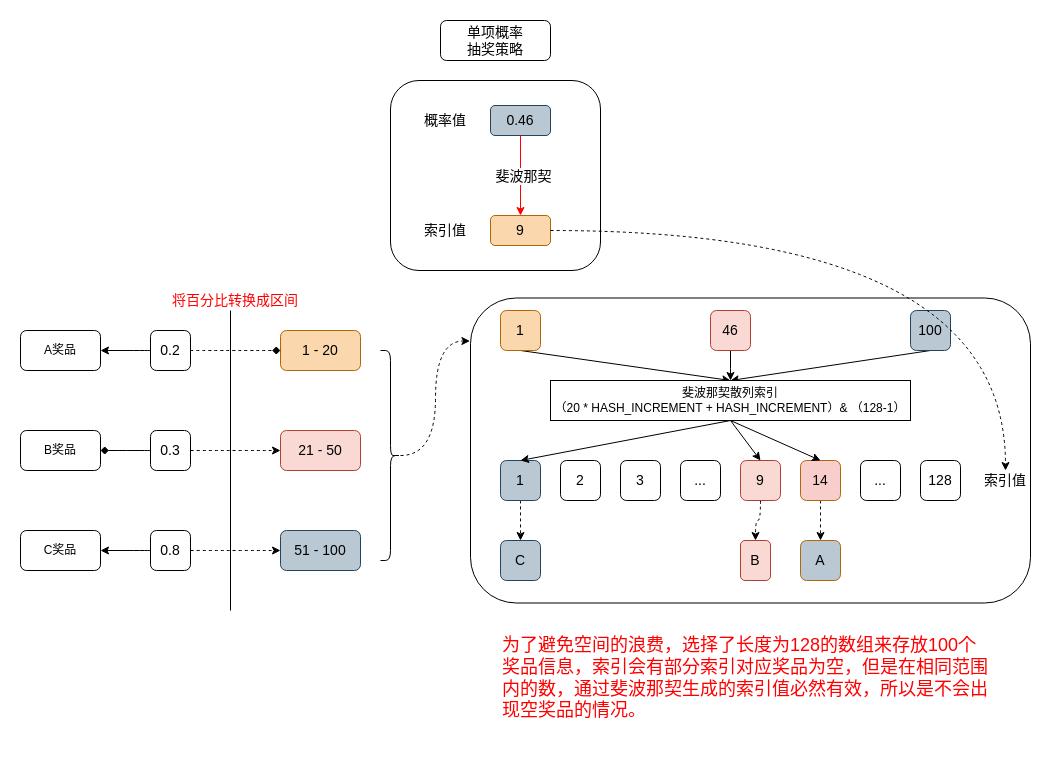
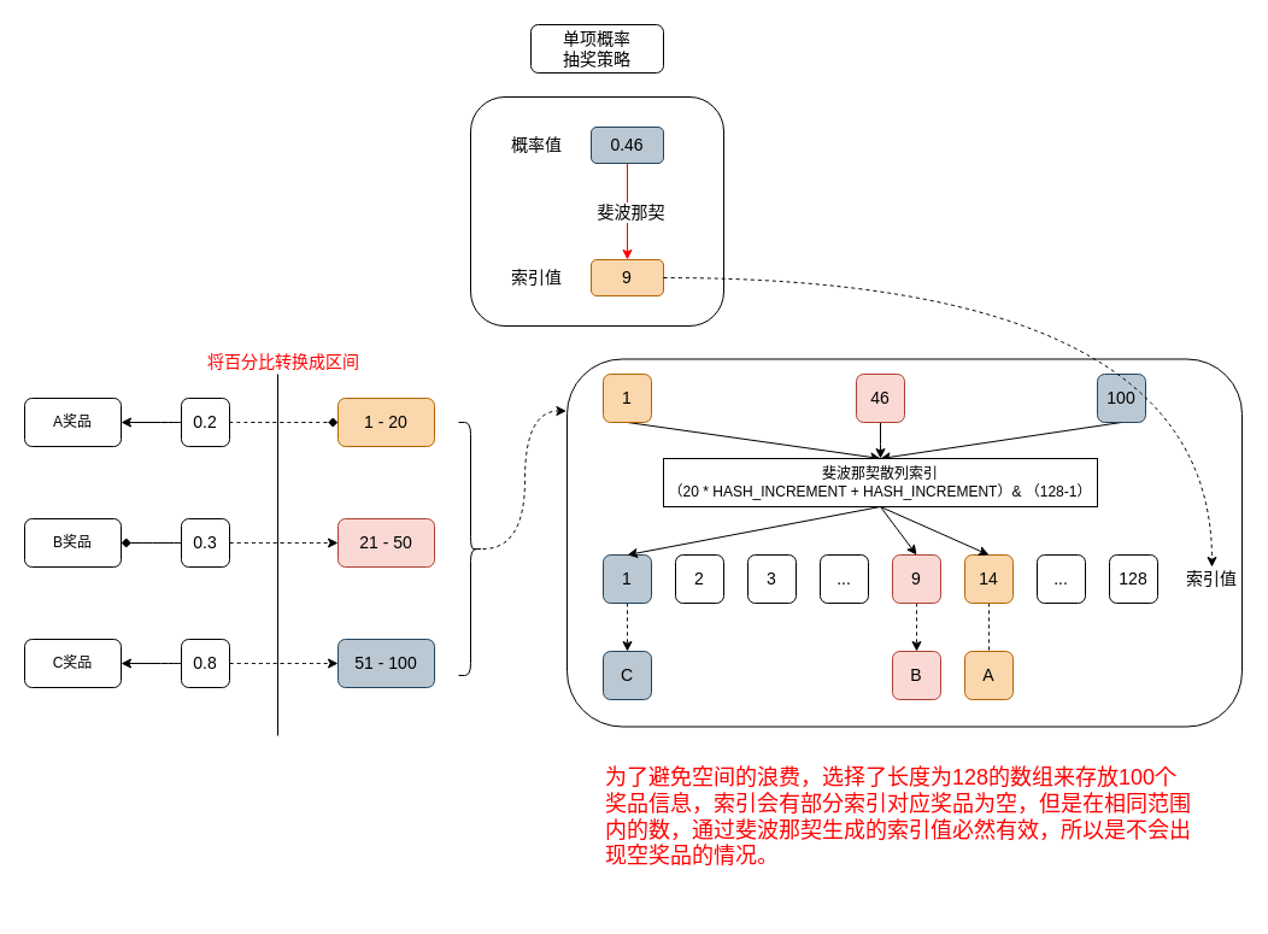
  <mxCell id="0" />
  <mxCell id="1" parent="0" />
  <mxCell id="2" value="&lt;font style=&quot;font-size: 14px&quot;&gt;单项概率&lt;br&gt;抽奖策略&lt;/font&gt;" style="rounded=1;whiteSpace=wrap;html=1;" vertex="1" parent="1"><mxGeometry x="440" y="20" width="110" height="40" as="geometry" /></mxCell>
  <mxCell id="3" value="" style="group" vertex="1" connectable="0" parent="1"><mxGeometry x="390" y="80" width="210" height="190" as="geometry" /></mxCell>
  <mxCell id="4" value="" style="rounded=1;whiteSpace=wrap;html=1;fillColor=none;" vertex="1" parent="3"><mxGeometry width="210" height="190" as="geometry" /></mxCell>
  <mxCell id="5" value="&lt;font style=&quot;font-size: 14px&quot;&gt;概率值&lt;/font&gt;" style="text;html=1;strokeColor=none;fillColor=none;align=center;verticalAlign=middle;whiteSpace=wrap;rounded=0;" vertex="1" parent="3"><mxGeometry x="30" y="30" width="50" height="20" as="geometry" /></mxCell>
  <mxCell id="6" value="&lt;font style=&quot;font-size: 14px&quot;&gt;索引值&lt;/font&gt;" style="text;html=1;strokeColor=none;fillColor=none;align=center;verticalAlign=middle;whiteSpace=wrap;rounded=0;" vertex="1" parent="3"><mxGeometry x="30" y="140" width="50" height="20" as="geometry" /></mxCell>
  <mxCell id="7" value="&lt;font style=&quot;font-size: 14px&quot;&gt;0.46&lt;/font&gt;" style="rounded=1;whiteSpace=wrap;html=1;fillColor=#bac8d3;strokeColor=#23445d;" vertex="1" parent="3"><mxGeometry x="100" y="25" width="60" height="30" as="geometry" /></mxCell>
  <mxCell id="8" value="&lt;font style=&quot;font-size: 14px&quot;&gt;9&lt;/font&gt;" style="rounded=1;whiteSpace=wrap;html=1;fillColor=#fad7ac;strokeColor=#b46504;" vertex="1" parent="3"><mxGeometry x="100" y="135" width="60" height="30" as="geometry" /></mxCell>
  <mxCell id="9" style="edgeStyle=orthogonalEdgeStyle;rounded=0;orthogonalLoop=1;jettySize=auto;html=1;entryX=0.5;entryY=0;entryDx=0;entryDy=0;strokeColor=#FF0000;" edge="1" parent="3" source="7" target="8"><mxGeometry relative="1" as="geometry" /></mxCell>
  <mxCell id="10" value="&lt;font style=&quot;font-size: 14px&quot;&gt;斐波那契&lt;/font&gt;" style="edgeLabel;html=1;align=center;verticalAlign=middle;resizable=0;points=[];" vertex="1" connectable="0" parent="9"><mxGeometry x="-0.265" y="2" relative="1" as="geometry"><mxPoint y="11" as="offset" /></mxGeometry></mxCell>
  <mxCell id="11" value="" style="rounded=1;whiteSpace=wrap;html=1;fillColor=none;" vertex="1" parent="1"><mxGeometry x="470" y="297.5" width="560" height="305" as="geometry" /></mxCell>
  <mxCell id="12" style="edgeStyle=orthogonalEdgeStyle;curved=1;rounded=0;orthogonalLoop=1;jettySize=auto;html=1;entryX=0.5;entryY=0;entryDx=0;entryDy=0;dashed=1;strokeColor=#000000;" edge="1" parent="1" source="13" target="24"><mxGeometry relative="1" as="geometry" /></mxCell>
  <mxCell id="13" value="&lt;font style=&quot;font-size: 14px&quot;&gt;1&lt;/font&gt;" style="rounded=1;whiteSpace=wrap;html=1;fillColor=#bac8d3;strokeColor=#23445d;" vertex="1" parent="1"><mxGeometry x="500" y="460" width="40" height="40" as="geometry" /></mxCell>
  <mxCell id="14" value="&lt;font style=&quot;font-size: 14px&quot;&gt;2&lt;/font&gt;" style="rounded=1;whiteSpace=wrap;html=1;" vertex="1" parent="1"><mxGeometry x="560" y="460" width="40" height="40" as="geometry" /></mxCell>
  <mxCell id="15" value="&lt;font style=&quot;font-size: 14px&quot;&gt;3&lt;/font&gt;" style="rounded=1;whiteSpace=wrap;html=1;" vertex="1" parent="1"><mxGeometry x="620" y="460" width="40" height="40" as="geometry" /></mxCell>
  <mxCell id="16" value="&lt;span style=&quot;font-size: 14px&quot;&gt;...&lt;/span&gt;" style="rounded=1;whiteSpace=wrap;html=1;" vertex="1" parent="1"><mxGeometry x="680" y="460" width="40" height="40" as="geometry" /></mxCell>
  <mxCell id="17" style="edgeStyle=orthogonalEdgeStyle;curved=1;rounded=0;orthogonalLoop=1;jettySize=auto;html=1;dashed=1;strokeColor=#000000;" edge="1" parent="1" source="18" target="25"><mxGeometry relative="1" as="geometry" /></mxCell>
  <mxCell id="18" value="&lt;span style=&quot;font-size: 14px&quot;&gt;9&lt;/span&gt;" style="rounded=1;whiteSpace=wrap;html=1;fillColor=#fad9d5;strokeColor=#ae4132;" vertex="1" parent="1"><mxGeometry x="740" y="460" width="40" height="40" as="geometry" /></mxCell>
- <mxCell id="19" style="edgeStyle=orthogonalEdgeStyle;curved=1;rounded=0;orthogonalLoop=1;jettySize=auto;html=1;dashed=1;strokeColor=#000000;" edge="1" parent="1" source="20" target="26"><mxGeometry relative="1" as="geometry" /></mxCell>
- <mxCell id="20" value="&lt;font style=&quot;font-size: 14px&quot;&gt;14&lt;/font&gt;" style="rounded=1;whiteSpace=wrap;html=1;fillColor=#f8cecc;strokeColor=#b46504;" vertex="1" parent="1"><mxGeometry x="800" y="460" width="40" height="40" as="geometry" /></mxCell>
+ <mxCell id="19" style="edgeStyle=orthogonalEdgeStyle;curved=1;rounded=0;orthogonalLoop=1;jettySize=auto;html=1;dashed=1;strokeColor=#000000;endArrow=none;" edge="1" parent="1" source="20" target="26"><mxGeometry relative="1" as="geometry" /></mxCell>
+ <mxCell id="20" value="&lt;font style=&quot;font-size: 14px&quot;&gt;14&lt;/font&gt;" style="rounded=1;whiteSpace=wrap;html=1;fillColor=#fad7ac;strokeColor=#b46504;" vertex="1" parent="1"><mxGeometry x="800" y="460" width="40" height="40" as="geometry" /></mxCell>
  <mxCell id="21" value="&lt;font style=&quot;font-size: 14px&quot;&gt;...&lt;/font&gt;" style="rounded=1;whiteSpace=wrap;html=1;" vertex="1" parent="1"><mxGeometry x="860" y="460" width="40" height="40" as="geometry" /></mxCell>
  <mxCell id="22" value="&lt;font style=&quot;font-size: 14px&quot;&gt;128&lt;/font&gt;" style="rounded=1;whiteSpace=wrap;html=1;" vertex="1" parent="1"><mxGeometry x="920" y="460" width="40" height="40" as="geometry" /></mxCell>
  <mxCell id="23" value="&lt;font style=&quot;font-size: 14px&quot;&gt;索引值&lt;/font&gt;" style="text;html=1;strokeColor=none;fillColor=none;align=center;verticalAlign=middle;whiteSpace=wrap;rounded=0;" vertex="1" parent="1"><mxGeometry x="980" y="470" width="50" height="20" as="geometry" /></mxCell>
  <mxCell id="24" value="&lt;font style=&quot;font-size: 14px&quot;&gt;C&lt;/font&gt;" style="rounded=1;whiteSpace=wrap;html=1;fillColor=#bac8d3;strokeColor=#23445d;" vertex="1" parent="1"><mxGeometry x="500" y="540" width="40" height="40" as="geometry" /></mxCell>
- <mxCell id="25" value="&lt;font style=&quot;font-size: 14px&quot;&gt;B&lt;/font&gt;" style="rounded=1;whiteSpace=wrap;html=1;fillColor=#fad9d5;strokeColor=#ae4132;" vertex="1" parent="1"><mxGeometry x="740" y="540" width="30" height="40" as="geometry" /></mxCell>
- <mxCell id="26" value="&lt;font style=&quot;font-size: 14px&quot;&gt;A&lt;/font&gt;" style="rounded=1;whiteSpace=wrap;html=1;fillColor=#bac8d3;strokeColor=#b46504;" vertex="1" parent="1"><mxGeometry x="800" y="540" width="40" height="40" as="geometry" /></mxCell>
+ <mxCell id="25" value="&lt;font style=&quot;font-size: 14px&quot;&gt;B&lt;/font&gt;" style="rounded=1;whiteSpace=wrap;html=1;fillColor=#fad9d5;strokeColor=#ae4132;" vertex="1" parent="1"><mxGeometry x="740" y="540" width="40" height="40" as="geometry" /></mxCell>
+ <mxCell id="26" value="&lt;font style=&quot;font-size: 14px&quot;&gt;A&lt;/font&gt;" style="rounded=1;whiteSpace=wrap;html=1;fillColor=#fad7ac;strokeColor=#b46504;" vertex="1" parent="1"><mxGeometry x="800" y="540" width="40" height="40" as="geometry" /></mxCell>
  <mxCell id="27" style="rounded=0;orthogonalLoop=1;jettySize=auto;html=1;entryX=0.5;entryY=0;entryDx=0;entryDy=0;strokeColor=#000000;strokeWidth=1;fontColor=#FF0000;exitX=0.5;exitY=1;exitDx=0;exitDy=0;" edge="1" parent="1" source="28" target="55"><mxGeometry relative="1" as="geometry" /></mxCell>
  <mxCell id="28" value="&lt;span style=&quot;font-size: 14px&quot;&gt;1&lt;/span&gt;" style="rounded=1;whiteSpace=wrap;html=1;fillColor=#fad7ac;strokeColor=#b46504;" vertex="1" parent="1"><mxGeometry x="500" y="310" width="40" height="40" as="geometry" /></mxCell>
  <mxCell id="29" style="edgeStyle=orthogonalEdgeStyle;curved=1;rounded=0;orthogonalLoop=1;jettySize=auto;html=1;entryX=0.5;entryY=0;entryDx=0;entryDy=0;strokeColor=#000000;strokeWidth=1;fontColor=#FF0000;" edge="1" parent="1" source="30" target="55"><mxGeometry relative="1" as="geometry" /></mxCell>
  <mxCell id="30" value="&lt;font style=&quot;font-size: 14px&quot;&gt;46&lt;/font&gt;" style="rounded=1;whiteSpace=wrap;html=1;fillColor=#fad9d5;strokeColor=#ae4132;" vertex="1" parent="1"><mxGeometry x="710" y="310" width="40" height="40" as="geometry" /></mxCell>
  <mxCell id="31" style="rounded=0;orthogonalLoop=1;jettySize=auto;html=1;entryX=0.5;entryY=0;entryDx=0;entryDy=0;strokeColor=#000000;strokeWidth=1;fontColor=#FF0000;exitX=0.5;exitY=1;exitDx=0;exitDy=0;" edge="1" parent="1" source="32" target="55"><mxGeometry relative="1" as="geometry" /></mxCell>
  <mxCell id="32" value="&lt;font style=&quot;font-size: 14px&quot;&gt;100&lt;/font&gt;" style="rounded=1;whiteSpace=wrap;html=1;fillColor=#bac8d3;strokeColor=#23445d;" vertex="1" parent="1"><mxGeometry x="910" y="310" width="40" height="40" as="geometry" /></mxCell>
  <mxCell id="33" style="edgeStyle=orthogonalEdgeStyle;rounded=0;orthogonalLoop=1;jettySize=auto;html=1;dashed=1;strokeColor=#000000;curved=1;entryX=-0.001;entryY=0.141;entryDx=0;entryDy=0;entryPerimeter=0;" edge="1" parent="1" source="37" target="11"><mxGeometry relative="1" as="geometry"><mxPoint x="470" y="440" as="targetPoint" /></mxGeometry></mxCell>
  <mxCell id="34" value="&lt;span style=&quot;font-size: 14px&quot;&gt;1 - 20&lt;/span&gt;" style="rounded=1;whiteSpace=wrap;html=1;fillColor=#fad7ac;strokeColor=#b46504;" vertex="1" parent="1"><mxGeometry x="280" y="330" width="80" height="40" as="geometry" /></mxCell>
  <mxCell id="35" value="&lt;span style=&quot;font-size: 14px&quot;&gt;21 - 50&lt;/span&gt;" style="rounded=1;whiteSpace=wrap;html=1;fillColor=#fad9d5;strokeColor=#ae4132;" vertex="1" parent="1"><mxGeometry x="280" y="430" width="80" height="40" as="geometry" /></mxCell>
  <mxCell id="36" value="&lt;font style=&quot;font-size: 14px&quot;&gt;51 - 100&lt;/font&gt;" style="rounded=1;whiteSpace=wrap;html=1;fillColor=#bac8d3;strokeColor=#23445d;" vertex="1" parent="1"><mxGeometry x="280" y="530" width="80" height="40" as="geometry" /></mxCell>
  <mxCell id="37" value="" style="shape=curlyBracket;whiteSpace=wrap;html=1;rounded=1;rotation=-180;" vertex="1" parent="1"><mxGeometry x="380" y="350" width="20" height="210" as="geometry" /></mxCell>
  <mxCell id="38" style="edgeStyle=orthogonalEdgeStyle;curved=1;rounded=0;orthogonalLoop=1;jettySize=auto;html=1;entryX=0;entryY=0.5;entryDx=0;entryDy=0;dashed=1;strokeColor=#000000;endArrow=diamond;" edge="1" parent="1" source="40" target="34"><mxGeometry relative="1" as="geometry" /></mxCell>
  <mxCell id="39" value="" style="edgeStyle=orthogonalEdgeStyle;curved=1;rounded=0;orthogonalLoop=1;jettySize=auto;html=1;strokeColor=#000000;" edge="1" parent="1" source="40" target="41"><mxGeometry relative="1" as="geometry" /></mxCell>
  <mxCell id="40" value="&lt;span style=&quot;font-size: 14px&quot;&gt;0.2&lt;/span&gt;" style="rounded=1;whiteSpace=wrap;html=1;" vertex="1" parent="1"><mxGeometry x="150" y="330" width="40" height="40" as="geometry" /></mxCell>
  <mxCell id="41" value="A奖品" style="whiteSpace=wrap;html=1;rounded=1;" vertex="1" parent="1"><mxGeometry x="20" y="330" width="80" height="40" as="geometry" /></mxCell>
  <mxCell id="42" style="edgeStyle=orthogonalEdgeStyle;curved=1;rounded=0;orthogonalLoop=1;jettySize=auto;html=1;entryX=0;entryY=0.5;entryDx=0;entryDy=0;dashed=1;strokeColor=#000000;" edge="1" parent="1" source="44"><mxGeometry relative="1" as="geometry"><mxPoint x="280" y="450" as="targetPoint" /></mxGeometry></mxCell>
  <mxCell id="43" value="" style="edgeStyle=orthogonalEdgeStyle;curved=1;rounded=0;orthogonalLoop=1;jettySize=auto;html=1;strokeColor=#000000;endArrow=diamond;" edge="1" parent="1" source="44" target="45"><mxGeometry relative="1" as="geometry" /></mxCell>
  <mxCell id="44" value="&lt;span style=&quot;font-size: 14px&quot;&gt;0.3&lt;/span&gt;" style="rounded=1;whiteSpace=wrap;html=1;" vertex="1" parent="1"><mxGeometry x="150" y="430" width="40" height="40" as="geometry" /></mxCell>
  <mxCell id="45" value="B奖品" style="whiteSpace=wrap;html=1;rounded=1;" vertex="1" parent="1"><mxGeometry x="20" y="430" width="80" height="40" as="geometry" /></mxCell>
  <mxCell id="46" style="edgeStyle=orthogonalEdgeStyle;curved=1;rounded=0;orthogonalLoop=1;jettySize=auto;html=1;entryX=0;entryY=0.5;entryDx=0;entryDy=0;dashed=1;strokeColor=#000000;" edge="1" parent="1" source="48"><mxGeometry relative="1" as="geometry"><mxPoint x="280" y="550" as="targetPoint" /></mxGeometry></mxCell>
  <mxCell id="47" value="" style="edgeStyle=orthogonalEdgeStyle;curved=1;rounded=0;orthogonalLoop=1;jettySize=auto;html=1;strokeColor=#000000;" edge="1" parent="1" source="48" target="49"><mxGeometry relative="1" as="geometry" /></mxCell>
  <mxCell id="48" value="&lt;span style=&quot;font-size: 14px&quot;&gt;0.8&lt;/span&gt;" style="rounded=1;whiteSpace=wrap;html=1;" vertex="1" parent="1"><mxGeometry x="150" y="530" width="40" height="40" as="geometry" /></mxCell>
  <mxCell id="49" value="C奖品" style="whiteSpace=wrap;html=1;rounded=1;" vertex="1" parent="1"><mxGeometry x="20" y="530" width="80" height="40" as="geometry" /></mxCell>
  <mxCell id="50" value="" style="endArrow=none;html=1;strokeWidth=1;" edge="1" parent="1"><mxGeometry width="50" height="50" relative="1" as="geometry"><mxPoint x="230" y="610" as="sourcePoint" /><mxPoint x="230" y="310" as="targetPoint" /></mxGeometry></mxCell>
  <mxCell id="51" value="&lt;font style=&quot;font-size: 14px&quot;&gt;将百分比转换成区间&lt;/font&gt;" style="text;html=1;fillColor=none;align=center;verticalAlign=middle;whiteSpace=wrap;rounded=0;fontColor=#FF0000;" vertex="1" parent="1"><mxGeometry x="160" y="290" width="150" height="20" as="geometry" /></mxCell>
  <mxCell id="52" style="edgeStyle=none;rounded=0;orthogonalLoop=1;jettySize=auto;html=1;entryX=0.5;entryY=0;entryDx=0;entryDy=0;strokeColor=#000000;strokeWidth=1;fontColor=#FF0000;exitX=0.5;exitY=1;exitDx=0;exitDy=0;" edge="1" parent="1" source="55" target="13"><mxGeometry relative="1" as="geometry" /></mxCell>
  <mxCell id="53" style="edgeStyle=none;rounded=0;orthogonalLoop=1;jettySize=auto;html=1;entryX=0.5;entryY=0;entryDx=0;entryDy=0;strokeColor=#000000;strokeWidth=1;fontColor=#FF0000;exitX=0.5;exitY=1;exitDx=0;exitDy=0;" edge="1" parent="1" source="55" target="18"><mxGeometry relative="1" as="geometry" /></mxCell>
  <mxCell id="54" style="edgeStyle=none;rounded=0;orthogonalLoop=1;jettySize=auto;html=1;entryX=0.5;entryY=0;entryDx=0;entryDy=0;strokeColor=#000000;strokeWidth=1;fontColor=#FF0000;exitX=0.5;exitY=1;exitDx=0;exitDy=0;" edge="1" parent="1" source="55" target="20"><mxGeometry relative="1" as="geometry" /></mxCell>
  <mxCell id="55" value="&lt;font color=&quot;#000000&quot;&gt;斐波那契散列索引&lt;br&gt;（20 * HASH_INCREMENT + HASH_INCREMENT）&amp;amp; （128-1）&lt;br&gt;&lt;/font&gt;" style="rounded=0;whiteSpace=wrap;html=1;" vertex="1" parent="1"><mxGeometry x="550" y="380" width="360" height="40" as="geometry" /></mxCell>
  <mxCell id="56" style="edgeStyle=orthogonalEdgeStyle;curved=1;rounded=0;orthogonalLoop=1;jettySize=auto;html=1;entryX=0.5;entryY=0;entryDx=0;entryDy=0;strokeColor=#000000;strokeWidth=1;fontColor=#FF0000;dashed=1;" edge="1" parent="1" source="8" target="23"><mxGeometry relative="1" as="geometry" /></mxCell>
  <mxCell id="57" value="&lt;font style=&quot;font-size: 18px&quot;&gt;为了避免空间的浪费，选择了长度为128的数组来存放100个奖品信息，索引会有部分索引对应奖品为空，但是在相同范围内的数，通过斐波那契生成的索引值必然有效，所以是不会出现空奖品的情况。&lt;/font&gt;" style="text;html=1;strokeColor=none;fillColor=none;align=left;verticalAlign=middle;whiteSpace=wrap;rounded=0;fontColor=#FF0000;" vertex="1" parent="1"><mxGeometry x="500" y="602.5" width="490" height="150" as="geometry" /></mxCell>
